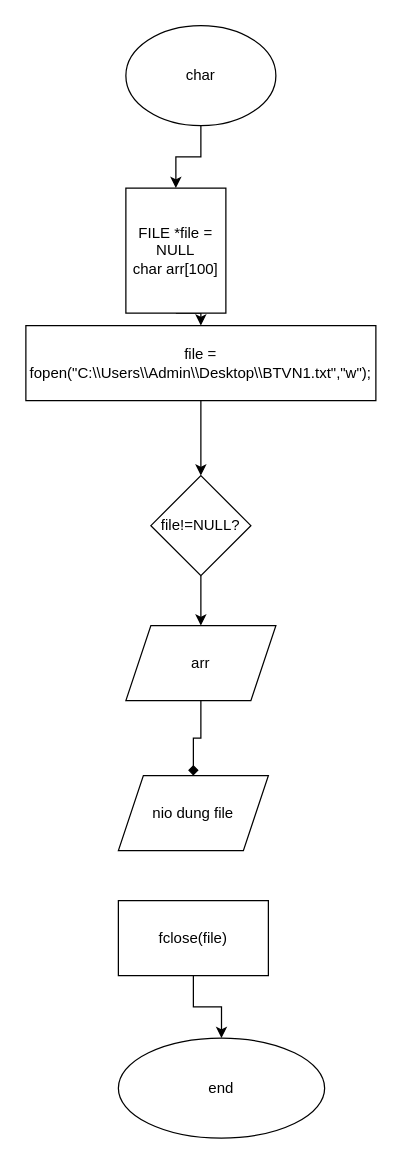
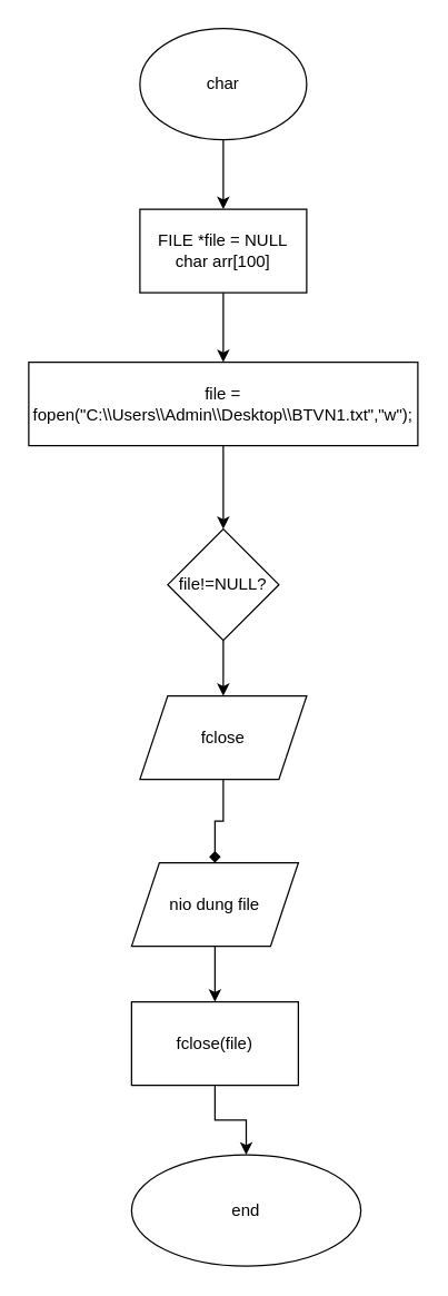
  <mxCell id="0" />
  <mxCell id="1" parent="0" />
  <mxCell id="2" style="edgeStyle=orthogonalEdgeStyle;rounded=0;orthogonalLoop=1;jettySize=auto;html=1;exitX=0.5;exitY=1;exitDx=0;exitDy=0;entryX=0.5;entryY=0;entryDx=0;entryDy=0;" parent="1" source="3" target="5" edge="1"><mxGeometry relative="1" as="geometry" /></mxCell>
  <mxCell id="3" value="char&lt;br&gt;" style="ellipse;whiteSpace=wrap;html=1;" parent="1" vertex="1"><mxGeometry x="100" y="20" width="120" height="80" as="geometry" /></mxCell>
  <mxCell id="4" style="edgeStyle=orthogonalEdgeStyle;rounded=0;orthogonalLoop=1;jettySize=auto;html=1;exitX=0.5;exitY=1;exitDx=0;exitDy=0;entryX=0.5;entryY=0;entryDx=0;entryDy=0;" parent="1" source="5" target="7" edge="1"><mxGeometry relative="1" as="geometry" /></mxCell>
- <mxCell id="5" value="FILE *file = NULL&lt;br&gt;char arr[100]" style="rounded=0;whiteSpace=wrap;html=1;" parent="1" vertex="1"><mxGeometry x="100" y="150" width="80" height="100" as="geometry" /></mxCell>
+ <mxCell id="5" value="FILE *file = NULL&lt;br&gt;char arr[100]" style="rounded=0;whiteSpace=wrap;html=1;" parent="1" vertex="1"><mxGeometry x="100" y="150" width="120" height="60" as="geometry" /></mxCell>
  <mxCell id="6" style="edgeStyle=orthogonalEdgeStyle;rounded=0;orthogonalLoop=1;jettySize=auto;html=1;exitX=0.5;exitY=1;exitDx=0;exitDy=0;entryX=0.5;entryY=0;entryDx=0;entryDy=0;" parent="1" source="7" target="9" edge="1"><mxGeometry relative="1" as="geometry" /></mxCell>
  <mxCell id="7" value="file = fopen(&quot;C:\\Users\\Admin\\Desktop\\BTVN1.txt&quot;,&quot;w&quot;);" style="rounded=0;whiteSpace=wrap;html=1;" parent="1" vertex="1"><mxGeometry x="20" y="260" width="280" height="60" as="geometry" /></mxCell>
  <mxCell id="8" style="edgeStyle=orthogonalEdgeStyle;rounded=0;orthogonalLoop=1;jettySize=auto;html=1;exitX=0.5;exitY=1;exitDx=0;exitDy=0;entryX=0.5;entryY=0;entryDx=0;entryDy=0;" parent="1" source="9" target="11" edge="1"><mxGeometry relative="1" as="geometry" /></mxCell>
  <mxCell id="9" value="file!=NULL?" style="rhombus;whiteSpace=wrap;html=1;" parent="1" vertex="1"><mxGeometry x="120" y="380" width="80" height="80" as="geometry" /></mxCell>
  <mxCell id="10" style="edgeStyle=orthogonalEdgeStyle;rounded=0;orthogonalLoop=1;jettySize=auto;html=1;exitX=0.5;exitY=1;exitDx=0;exitDy=0;endArrow=diamond;" parent="1" source="11" target="13" edge="1"><mxGeometry relative="1" as="geometry" /></mxCell>
- <mxCell id="11" value="arr" style="shape=parallelogram;perimeter=parallelogramPerimeter;whiteSpace=wrap;html=1;fixedSize=1;" parent="1" vertex="1"><mxGeometry x="100" y="500" width="120" height="60" as="geometry" /></mxCell>
+ <mxCell id="11" value="fclose" style="shape=parallelogram;perimeter=parallelogramPerimeter;whiteSpace=wrap;html=1;fixedSize=1;" parent="1" vertex="1"><mxGeometry x="100" y="500" width="120" height="60" as="geometry" /></mxCell>
+ <mxCell id="12" style="edgeStyle=orthogonalEdgeStyle;rounded=0;orthogonalLoop=1;jettySize=auto;html=1;exitX=0.5;exitY=1;exitDx=0;exitDy=0;entryX=0.5;entryY=0;entryDx=0;entryDy=0;" parent="1" source="13" target="15" edge="1"><mxGeometry relative="1" as="geometry" /></mxCell>
  <mxCell id="13" value="nio dung file" style="shape=parallelogram;perimeter=parallelogramPerimeter;whiteSpace=wrap;html=1;fixedSize=1;" parent="1" vertex="1"><mxGeometry x="94" y="620" width="120" height="60" as="geometry" /></mxCell>
  <mxCell id="14" style="edgeStyle=orthogonalEdgeStyle;rounded=0;orthogonalLoop=1;jettySize=auto;html=1;exitX=0.5;exitY=1;exitDx=0;exitDy=0;" parent="1" source="15" target="16" edge="1"><mxGeometry relative="1" as="geometry" /></mxCell>
  <mxCell id="15" value="fclose(file)" style="rounded=0;whiteSpace=wrap;html=1;" parent="1" vertex="1"><mxGeometry x="94" y="720" width="120" height="60" as="geometry" /></mxCell>
  <mxCell id="16" value="end" style="ellipse;whiteSpace=wrap;html=1;" parent="1" vertex="1"><mxGeometry x="94" y="830" width="165" height="80" as="geometry" /></mxCell>
